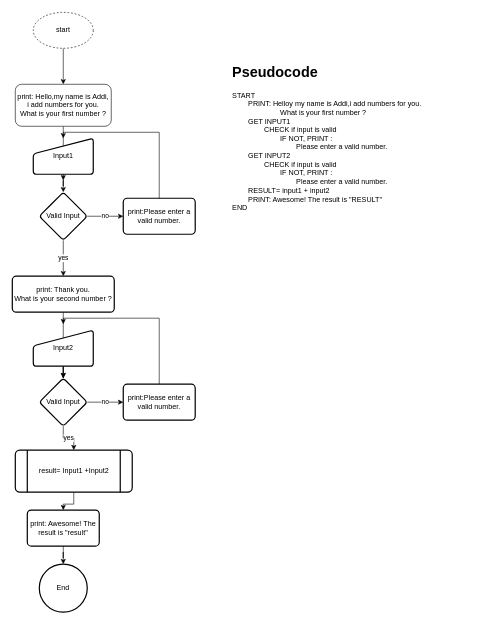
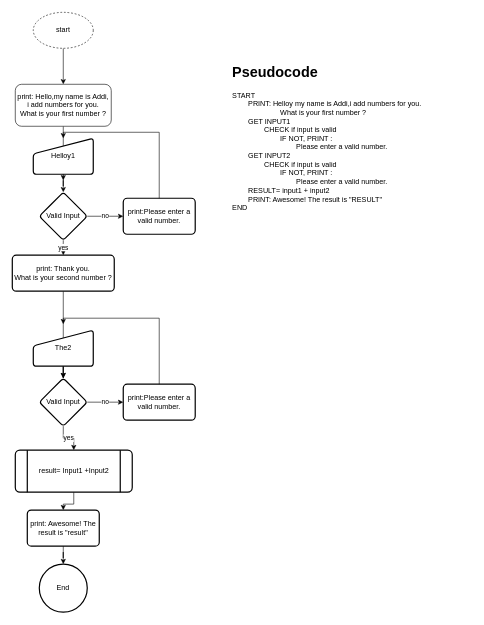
  <mxCell id="0" />
  <mxCell id="1" parent="0" />
  <mxCell id="2" value="" style="edgeStyle=orthogonalEdgeStyle;rounded=0;orthogonalLoop=1;jettySize=auto;html=1;" parent="1" source="3" target="5" edge="1"><mxGeometry relative="1" as="geometry" /></mxCell>
  <mxCell id="3" value="start" style="ellipse;whiteSpace=wrap;html=1;dashed=1;" parent="1" vertex="1"><mxGeometry x="55" y="20" width="100" height="60" as="geometry" /></mxCell>
  <mxCell id="4" value="" style="edgeStyle=orthogonalEdgeStyle;rounded=0;orthogonalLoop=1;jettySize=auto;html=1;" edge="1" parent="1" source="5"><mxGeometry relative="1" as="geometry"><mxPoint x="105" y="300" as="targetPoint" /></mxGeometry></mxCell>
  <mxCell id="5" value="print: Hello,my name is Addi, i add numbers for you. &lt;br&gt;What is your first number ?" style="rounded=1;whiteSpace=wrap;html=1;" parent="1" vertex="1"><mxGeometry x="25" y="140" width="160" height="70" as="geometry" /></mxCell>
  <mxCell id="6" value="" style="edgeStyle=orthogonalEdgeStyle;rounded=0;orthogonalLoop=1;jettySize=auto;html=1;" edge="1" parent="1" source="7" target="10"><mxGeometry relative="1" as="geometry" /></mxCell>
- <mxCell id="7" value="Input1" style="html=1;strokeWidth=2;shape=manualInput;whiteSpace=wrap;rounded=1;size=26;arcSize=11;" vertex="1" parent="1"><mxGeometry x="55" y="230" width="100" height="60" as="geometry" /></mxCell>
+ <mxCell id="7" value="Helloy1" style="html=1;strokeWidth=2;shape=manualInput;whiteSpace=wrap;rounded=1;size=26;arcSize=11;" vertex="1" parent="1"><mxGeometry x="55" y="230" width="100" height="60" as="geometry" /></mxCell>
  <mxCell id="8" value="no" style="edgeStyle=orthogonalEdgeStyle;rounded=0;orthogonalLoop=1;jettySize=auto;html=1;" edge="1" parent="1" source="10" target="11"><mxGeometry relative="1" as="geometry" /></mxCell>
  <mxCell id="9" value="yes" style="edgeStyle=orthogonalEdgeStyle;rounded=0;orthogonalLoop=1;jettySize=auto;html=1;" edge="1" parent="1" source="10" target="13"><mxGeometry relative="1" as="geometry" /></mxCell>
  <mxCell id="10" value="Valid Input" style="rhombus;whiteSpace=wrap;html=1;strokeWidth=2;rounded=1;arcSize=11;" vertex="1" parent="1"><mxGeometry x="65" y="320" width="80" height="80" as="geometry" /></mxCell>
  <mxCell id="11" value="print:Please enter a valid number." style="whiteSpace=wrap;html=1;strokeWidth=2;rounded=1;arcSize=11;" vertex="1" parent="1"><mxGeometry x="205" y="330" width="120" height="60" as="geometry" /></mxCell>
  <mxCell id="12" value="" style="edgeStyle=orthogonalEdgeStyle;rounded=0;orthogonalLoop=1;jettySize=auto;html=1;" edge="1" parent="1" source="13" target="18"><mxGeometry relative="1" as="geometry" /></mxCell>
- <mxCell id="13" value="print: Thank you.&lt;br&gt;What is your second number ?" style="whiteSpace=wrap;html=1;strokeWidth=2;rounded=1;arcSize=11;" vertex="1" parent="1"><mxGeometry x="20" y="460" width="170" height="60" as="geometry" /></mxCell>
+ <mxCell id="13" value="print: Thank you.&lt;br&gt;What is your second number ?" style="whiteSpace=wrap;html=1;strokeWidth=2;rounded=1;arcSize=11;" vertex="1" parent="1"><mxGeometry x="20" y="425" width="170" height="60" as="geometry" /></mxCell>
  <mxCell id="14" value="" style="edgeStyle=orthogonalEdgeStyle;rounded=0;orthogonalLoop=1;jettySize=auto;html=1;" edge="1" parent="1" source="15" target="18"><mxGeometry relative="1" as="geometry" /></mxCell>
- <mxCell id="15" value="Input2" style="html=1;strokeWidth=2;shape=manualInput;whiteSpace=wrap;rounded=1;size=26;arcSize=11;" vertex="1" parent="1"><mxGeometry x="55" y="550" width="100" height="60" as="geometry" /></mxCell>
+ <mxCell id="15" value="The2" style="html=1;strokeWidth=2;shape=manualInput;whiteSpace=wrap;rounded=1;size=26;arcSize=11;" vertex="1" parent="1"><mxGeometry x="55" y="550" width="100" height="60" as="geometry" /></mxCell>
  <mxCell id="16" value="no" style="edgeStyle=orthogonalEdgeStyle;rounded=0;orthogonalLoop=1;jettySize=auto;html=1;" edge="1" parent="1" source="18" target="19"><mxGeometry relative="1" as="geometry" /></mxCell>
  <mxCell id="17" value="yes" style="edgeStyle=orthogonalEdgeStyle;rounded=0;orthogonalLoop=1;jettySize=auto;html=1;" edge="1" parent="1" source="18" target="21"><mxGeometry relative="1" as="geometry" /></mxCell>
  <mxCell id="18" value="Valid Input" style="rhombus;whiteSpace=wrap;html=1;strokeWidth=2;rounded=1;arcSize=11;" vertex="1" parent="1"><mxGeometry x="65" y="630" width="80" height="80" as="geometry" /></mxCell>
  <mxCell id="19" value="print:Please enter a valid number." style="whiteSpace=wrap;html=1;strokeWidth=2;rounded=1;arcSize=11;" vertex="1" parent="1"><mxGeometry x="205" y="640" width="120" height="60" as="geometry" /></mxCell>
  <mxCell id="20" value="" style="edgeStyle=orthogonalEdgeStyle;rounded=0;orthogonalLoop=1;jettySize=auto;html=1;" edge="1" parent="1" source="21" target="23"><mxGeometry relative="1" as="geometry" /></mxCell>
  <mxCell id="21" value="result= Input1 +Input2" style="shape=process;whiteSpace=wrap;html=1;backgroundOutline=1;strokeWidth=2;rounded=1;arcSize=11;" vertex="1" parent="1"><mxGeometry x="25" y="750" width="195" height="70" as="geometry" /></mxCell>
  <mxCell id="22" value="" style="edgeStyle=orthogonalEdgeStyle;rounded=0;orthogonalLoop=1;jettySize=auto;html=1;" edge="1" parent="1" source="23" target="24"><mxGeometry relative="1" as="geometry" /></mxCell>
  <mxCell id="23" value="print: Awesome! The result is &quot;result&quot;" style="whiteSpace=wrap;html=1;strokeWidth=2;rounded=1;arcSize=11;" vertex="1" parent="1"><mxGeometry x="45" y="850" width="120" height="60" as="geometry" /></mxCell>
  <mxCell id="24" value="End" style="ellipse;whiteSpace=wrap;html=1;strokeWidth=2;rounded=1;arcSize=11;" vertex="1" parent="1"><mxGeometry x="65" y="940" width="80" height="80" as="geometry" /></mxCell>
  <mxCell id="25" value="" style="endArrow=classic;html=1;rounded=0;" edge="1" parent="1"><mxGeometry width="50" height="50" relative="1" as="geometry"><mxPoint x="265" y="330" as="sourcePoint" /><mxPoint x="105" y="230" as="targetPoint" /><Array as="points"><mxPoint x="265" y="220" /><mxPoint x="105" y="220" /></Array></mxGeometry></mxCell>
  <mxCell id="26" value="" style="endArrow=classic;html=1;rounded=0;" edge="1" parent="1"><mxGeometry width="50" height="50" relative="1" as="geometry"><mxPoint x="265" y="640" as="sourcePoint" /><mxPoint x="105" y="540" as="targetPoint" /><Array as="points"><mxPoint x="265" y="530" /><mxPoint x="105" y="530" /></Array></mxGeometry></mxCell>
  <mxCell id="27" value="&lt;h1 style=&quot;margin-top: 0px;&quot;&gt;&lt;span style=&quot;background-color: transparent; color: light-dark(rgb(0, 0, 0), rgb(255, 255, 255));&quot;&gt;Pseudocode&lt;br&gt;&lt;/span&gt;&lt;/h1&gt;&lt;div&gt;&lt;span style=&quot;background-color: transparent; color: light-dark(rgb(0, 0, 0), rgb(255, 255, 255));&quot;&gt;START&lt;/span&gt;&lt;/div&gt;&lt;div&gt;&lt;span style=&quot;background-color: transparent; color: light-dark(rgb(0, 0, 0), rgb(255, 255, 255));&quot;&gt;&lt;span style=&quot;white-space: pre;&quot;&gt;&#09;&lt;/span&gt;PRINT: Helloy my name is Addi,i add numbers for you.&lt;/span&gt;&lt;/div&gt;&lt;div&gt;&lt;span style=&quot;background-color: transparent; color: light-dark(rgb(0, 0, 0), rgb(255, 255, 255));&quot;&gt;&lt;span style=&quot;white-space: pre;&quot;&gt;&#09;&lt;span style=&quot;white-space: pre;&quot;&gt;&#09;&lt;/span&gt;&lt;span style=&quot;white-space: pre;&quot;&gt;&#09;&lt;/span&gt;&lt;/span&gt;What is your first number ?&lt;/span&gt;&lt;/div&gt;&lt;div&gt;&lt;span style=&quot;background-color: transparent; color: light-dark(rgb(0, 0, 0), rgb(255, 255, 255));&quot;&gt;&lt;span style=&quot;white-space: pre;&quot;&gt;&#09;&lt;/span&gt;GET INPUT1&lt;br&gt;&lt;/span&gt;&lt;/div&gt;&lt;div&gt;&lt;span style=&quot;background-color: transparent; color: light-dark(rgb(0, 0, 0), rgb(255, 255, 255));&quot;&gt;&lt;span style=&quot;white-space: pre;&quot;&gt;&#09;&lt;/span&gt;&lt;span style=&quot;white-space: pre;&quot;&gt;&#09;&lt;/span&gt;CHECK if input is valid&lt;br&gt;&lt;/span&gt;&lt;/div&gt;&lt;div&gt;&lt;span style=&quot;background-color: transparent; color: light-dark(rgb(0, 0, 0), rgb(255, 255, 255));&quot;&gt;&lt;span style=&quot;white-space: pre;&quot;&gt;&#09;&lt;/span&gt;&lt;span style=&quot;white-space: pre;&quot;&gt;&#09;&lt;/span&gt;&lt;span style=&quot;white-space: pre;&quot;&gt;&#09;&lt;/span&gt;IF NOT, PRINT : &lt;br&gt;&lt;span style=&quot;white-space: pre;&quot;&gt;&#09;&lt;/span&gt;&lt;span style=&quot;white-space: pre;&quot;&gt;&#09;&lt;/span&gt;&lt;span style=&quot;white-space: pre;&quot;&gt;&#09;&lt;/span&gt;&lt;span style=&quot;white-space: pre;&quot;&gt;&#09;&lt;/span&gt;Please enter a valid number.&lt;br&gt;&lt;/span&gt;&lt;/div&gt;&lt;div&gt;&lt;span style=&quot;background-color: transparent; color: light-dark(rgb(0, 0, 0), rgb(255, 255, 255));&quot;&gt;&lt;span style=&quot;white-space: pre;&quot;&gt;&#09;&lt;/span&gt;GET INPUT2&lt;br&gt;&lt;/span&gt;&lt;/div&gt;&lt;div&gt;&lt;span style=&quot;background-color: transparent; color: light-dark(rgb(0, 0, 0), rgb(255, 255, 255));&quot;&gt;&lt;span style=&quot;white-space: pre;&quot;&gt;&#09;&lt;/span&gt;&lt;span style=&quot;white-space: pre;&quot;&gt;&#09;&lt;/span&gt;CHECK if input is valid&lt;br&gt;&lt;/span&gt;&lt;/div&gt;&lt;div&gt;&lt;span style=&quot;white-space: pre;&quot;&gt;&#09;&lt;/span&gt;&lt;span style=&quot;white-space: pre;&quot;&gt;&#09;&lt;/span&gt;&lt;span style=&quot;white-space: pre;&quot;&gt;&#09;&lt;/span&gt;IF NOT, PRINT :&lt;br&gt;&lt;span style=&quot;white-space: pre;&quot;&gt;&#09;&lt;/span&gt;&lt;span style=&quot;white-space: pre;&quot;&gt;&#09;&lt;/span&gt;&lt;span style=&quot;white-space: pre;&quot;&gt;&#09;&lt;/span&gt;&lt;span style=&quot;white-space: pre;&quot;&gt;&#09;&lt;/span&gt;Please enter a valid number.&lt;span style=&quot;background-color: transparent; color: light-dark(rgb(0, 0, 0), rgb(255, 255, 255));&quot;&gt;&lt;/span&gt;&lt;/div&gt;&lt;div&gt;&lt;span style=&quot;white-space: pre;&quot;&gt;&#09;&lt;/span&gt;RESULT=&amp;nbsp;input1 + input2&lt;br&gt;&lt;/div&gt;&lt;div&gt;&lt;span style=&quot;white-space: pre;&quot;&gt;&#09;&lt;/span&gt;PRINT&lt;span style=&quot;text-align: center; background-color: transparent; color: light-dark(rgb(0, 0, 0), rgb(255, 255, 255));&quot;&gt;: Awesome! The result is &quot;RESULT&quot;&lt;/span&gt;&lt;br&gt;&lt;/div&gt;&lt;div&gt;&lt;span style=&quot;text-align: center; background-color: transparent; color: light-dark(rgb(0, 0, 0), rgb(255, 255, 255));&quot;&gt;END&lt;/span&gt;&lt;/div&gt;" style="text;html=1;whiteSpace=wrap;overflow=hidden;rounded=0;" vertex="1" parent="1"><mxGeometry x="385" y="100" width="400" height="480" as="geometry" /></mxCell>
